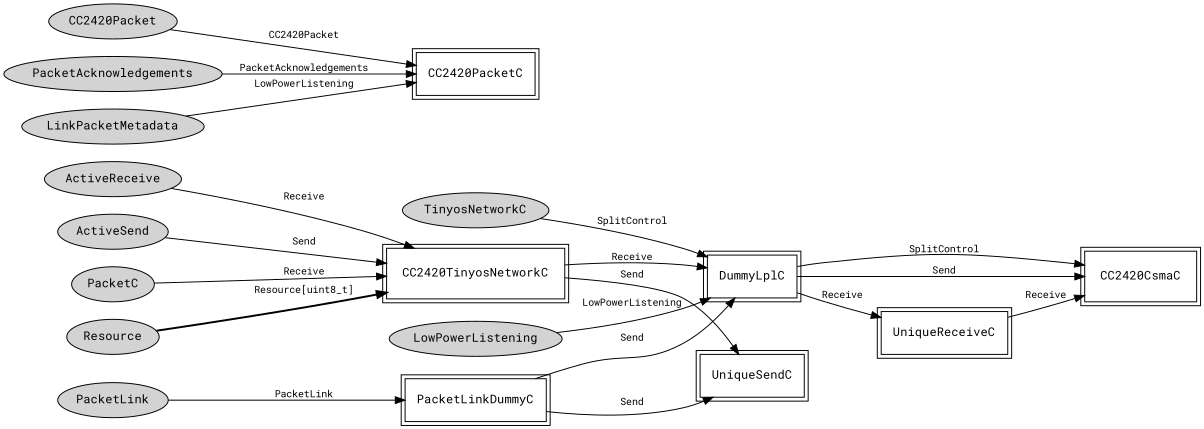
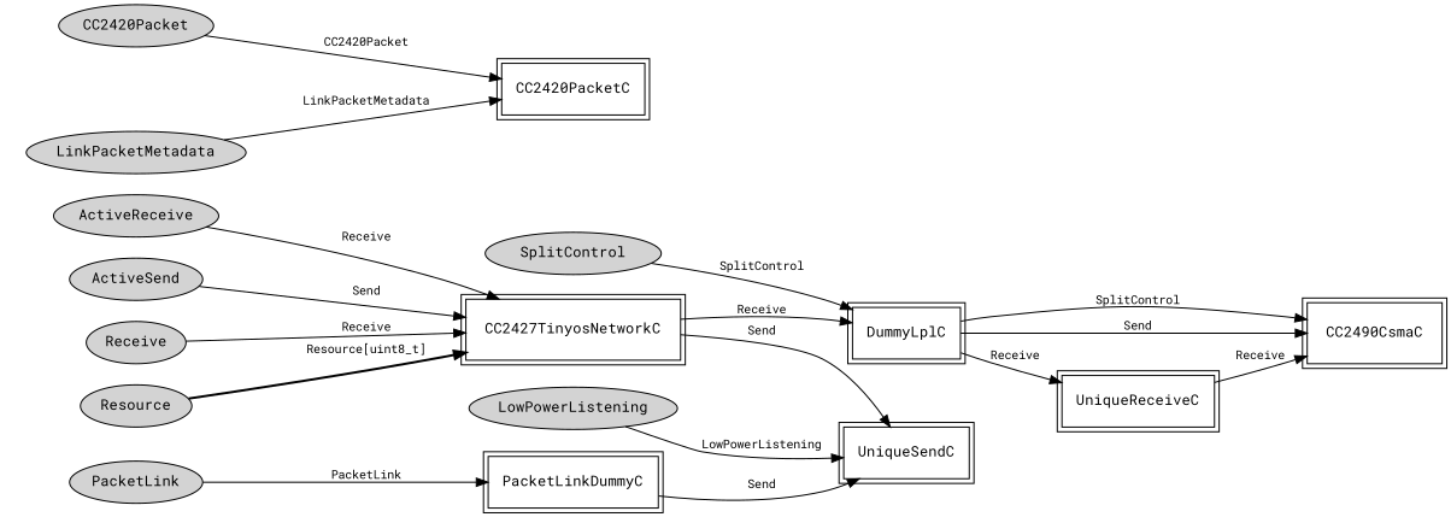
  digraph {
    fontname="Roboto Mono"
    rankdir=LR
    node [fontname="Roboto Mono" fontsize=12 shape=ellipse style=filled]
    edge [fontname="Roboto Mono" fontsize=10]
-   n1 [label=TinyosNetworkC]
+   n1 [label=SplitControl]
    DummyLplC [peripheries=2 shape=box style=""]
-   CC2420CsmaC [peripheries=2 shape=box style=""]
+   CC2420CsmaC [peripheries=2 shape=box label=CC2490CsmaC style=""]
    UniqueReceiveC [peripheries=2 shape=box style=""]
    n5 [label=CC2420Packet]
    CC2420PacketC [peripheries=2 shape=box style=""]
-   CC2420TinyosNetworkC [peripheries=2 shape=box style=""]
+   CC2420TinyosNetworkC [peripheries=2 shape=box label=CC2427TinyosNetworkC style=""]
    UniqueSendC [peripheries=2 shape=box style=""]
    n9 [label=ActiveSend]
    n10 [label=LowPowerListening]
-   n11 [label=PacketC]
-   n12 [label=PacketAcknowledgements]
+   n11 [label=Receive]
    n13 [label=Resource]
    n14 [label=ActiveReceive]
    n15 [label=PacketLink]
    PacketLinkDummyC [peripheries=2 shape=box style=""]
    n17 [label=LinkPacketMetadata]
    n1 -> DummyLplC [label=SplitControl]
    DummyLplC -> CC2420CsmaC [label=SplitControl]
    DummyLplC -> CC2420CsmaC [label=Send]
    DummyLplC -> UniqueReceiveC [label=Receive]
    UniqueReceiveC -> CC2420CsmaC [label=Receive]
    n5 -> CC2420PacketC [label=CC2420Packet]
    CC2420TinyosNetworkC -> DummyLplC [label=Receive]
    CC2420TinyosNetworkC -> UniqueSendC [label=Send]
    n9 -> CC2420TinyosNetworkC [label=Send]
-   n10 -> DummyLplC [label=LowPowerListening]
+   n10 -> UniqueSendC [label=LowPowerListening]
    n11 -> CC2420TinyosNetworkC [label=Receive]
-   n12 -> CC2420PacketC [label=PacketAcknowledgements]
    n13 -> CC2420TinyosNetworkC [label="Resource[uint8_t]" style=bold]
    n14 -> CC2420TinyosNetworkC [label=Receive]
    n15 -> PacketLinkDummyC [label=PacketLink]
-   PacketLinkDummyC -> DummyLplC [label=Send]
    PacketLinkDummyC -> UniqueSendC [label=Send]
-   n17 -> CC2420PacketC [label=LowPowerListening]
+   n17 -> CC2420PacketC [label=LinkPacketMetadata]
  }
